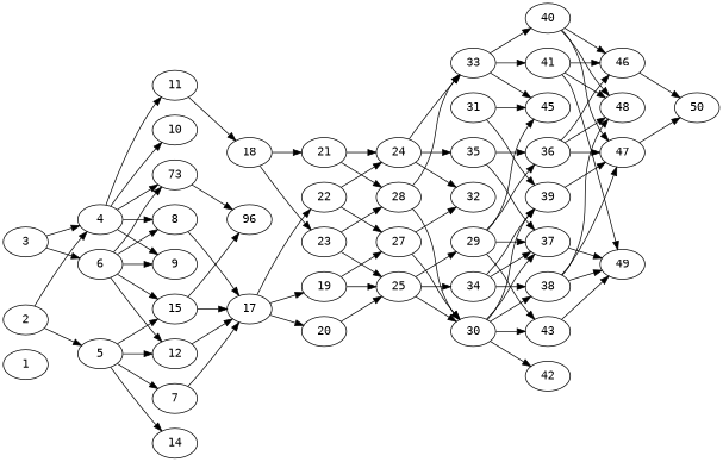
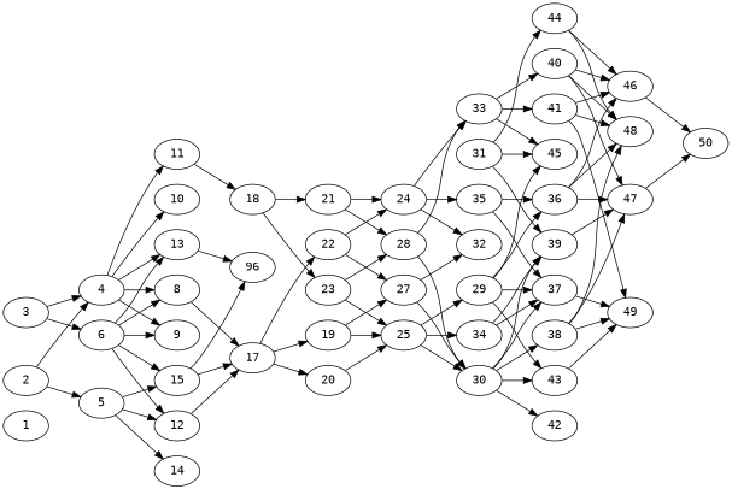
  digraph {
    fontname="DejaVu Sans Mono"
    rankdir=LR
    node [alpha=0.04 compute_size=231928233984 fontname="DejaVu Sans Mono" result_size=0]
    edge [fontname="DejaVu Sans Mono"]
    1 [compute_size=3306468057 ram=682550 trans_size=294906]
    2 [alpha=0.01 compute_size=7262606708 ram=46205936 result_size=1024 trans_size=321040]
    4 [alpha=0.12 compute_size=8589934592 ram=30229508 result_size=70656 trans_size=101485]
    5 [alpha=0.03 compute_size=294159718897 ram=18017136 result_size=9216 trans_size=82855]
    8 [alpha=0.14 ram=47241920 result_size=13312 trans_size=860712]
    9 [alpha=0.19 compute_size=390095349273 ram=7952436 trans_size=213998]
    10 [compute_size=568777132227 ram=1684831 trans_size=3989]
    11 [alpha=0.15 compute_size=549755813888 ram=28076856 result_size=91136 trans_size=911410]
-   13 [alpha=0.12 compute_size=8589934592 ram=12845032 result_size=70656 trans_size=734724 label=73]
-   7 [alpha=0.12 compute_size=31100647928 ram=23737084 result_size=1024 trans_size=913435]
+   13 [alpha=0.12 compute_size=8589934592 ram=12845032 result_size=70656 trans_size=734724]
    12 [alpha=0.09 compute_size=1073741824000 ram=26498532 result_size=1024 trans_size=553823]
    14 [compute_size=68719476736 ram=41559804 trans_size=411810]
    15 [alpha=0.17 compute_size=151241656212 ram=15004751 result_size=74752 trans_size=274989]
    17 [alpha=0.18 compute_size=29220228347 ram=8042531 result_size=1024 trans_size=296467]
    18 [alpha=0.09 compute_size=782757789696 ram=11699445 result_size=54272 trans_size=443279]
    n16 [compute_size=368293445632 label=96 ram=28660170 trans_size=880296]
    3 [alpha=0.15 compute_size=28991029248 ram=10301955 result_size=29696 trans_size=978673]
    6 [alpha=0.08 ram=20644198 result_size=13312 trans_size=678705]
    19 [alpha=0.08 compute_size=3145098413 ram=27414986 result_size=13312 trans_size=350095]
    20 [alpha=0.18 compute_size=782757789696 ram=21874810 result_size=54272 trans_size=826084]
    22 [alpha=0.12 compute_size=4572606330 ram=38211800 result_size=74752 trans_size=837992]
    21 [alpha=0.01 compute_size=614423430896 ram=23078172 result_size=54272 trans_size=896786]
    23 [alpha=0.16 compute_size=21431067667 ram=32686348 result_size=29696 trans_size=924700]
    25 [alpha=0.05 compute_size=4588619918 ram=33171844 result_size=13312 trans_size=800045]
    27 [alpha=0.03 compute_size=12671069175 ram=33489788 result_size=1024 trans_size=168448]
    24 [alpha=0.07 ram=4938962 result_size=13312 trans_size=656961]
    28 [alpha=0.05 ram=45173560 result_size=13312 trans_size=139547]
    34 [alpha=0.06 compute_size=592427230198 ram=50780696 result_size=1024 trans_size=316013]
    29 [alpha=0.16 compute_size=284454196888 ram=27741668 result_size=13312 trans_size=915004]
    30 [alpha=0.03 compute_size=882099535270 ram=7480536 result_size=1024 trans_size=682787]
    32 [alpha=0.07 compute_size=782757789696 ram=4956342 trans_size=709264]
    33 [alpha=0.07 compute_size=32705957982 ram=5624924 result_size=70656 trans_size=666242]
    35 [alpha=0.15 compute_size=88152473664 ram=5107365 result_size=74752 trans_size=646682]
    37 [alpha=0.20 compute_size=868632197 ram=9792623 result_size=70656 trans_size=548710]
    38 [alpha=0.10 compute_size=782757789696 ram=21523418 result_size=54272 trans_size=207960]
    39 [alpha=0.18 compute_size=8589934592 ram=43278280 result_size=70656 trans_size=837184]
    45 [alpha=0.07 ram=6937460 result_size=13312 trans_size=890789]
    36 [alpha=0.19 compute_size=7279194805 ram=24994654 result_size=1024 trans_size=398664]
    43 [alpha=0.06 compute_size=19211185434 ram=17393342 result_size=54272 trans_size=244221]
    42 [alpha=0.08 compute_size=28991029248 ram=32316938 trans_size=202957]
    40 [alpha=0.01 compute_size=8091802562 ram=29640378 result_size=1024 trans_size=513933]
    41 [alpha=0.13 compute_size=549755813888 ram=31513310 result_size=91136 trans_size=475248]
    31 [alpha=0.02 compute_size=368293445632 ram=25966542 result_size=9216 trans_size=842582]
+   44 [alpha=0.17 compute_size=782757789696 ram=5956031 result_size=54272 trans_size=496245]
    46 [alpha=0.03 compute_size=4747030459 ram=34404052 result_size=29696 trans_size=251042]
    47 [alpha=0.01 compute_size=1181577032 ram=48004408 result_size=70656 trans_size=643940]
    48 [compute_size=6945913448 ram=13435699 trans_size=774244]
    49 [alpha=0.05 compute_size=1116017221 ram=2538805 trans_size=14672]
    50 [alpha=0.17 compute_size=1073741824000 ram=33191866 trans_size=228343]
    2 -> 4
    2 -> 5
    4 -> 8
    4 -> 9
    4 -> 10
    4 -> 11
    4 -> 13
-   5 -> 7
    5 -> 12
    5 -> 14
    5 -> 15
    8 -> 17
    11 -> 18
    13 -> n16
-   7 -> 17
    12 -> 17
    15 -> 17
    15 -> n16
    17 -> 19
    17 -> 20
    17 -> 22
    18 -> 21
    18 -> 23
    3 -> 4
    3 -> 6
    6 -> 8
    6 -> 9
    6 -> 13
    6 -> 12
    6 -> 15
    19 -> 25
    19 -> 27
    20 -> 25
    22 -> 27
    22 -> 24
    21 -> 24
    21 -> 28
    23 -> 25
    23 -> 28
    25 -> 34
    25 -> 29
    25 -> 30
    27 -> 30
    27 -> 32
    24 -> 32
    24 -> 33
    24 -> 35
    28 -> 30
    28 -> 33
    34 -> 37
-   34 -> 38
    34 -> 39
    29 -> 37
    29 -> 45
    29 -> 36
    29 -> 43
    30 -> 37
    30 -> 38
    30 -> 39
    30 -> 43
    30 -> 42
    33 -> 45
    33 -> 40
    33 -> 41
    35 -> 37
    35 -> 36
    37 -> 49
    38 -> 47
    38 -> 48
    38 -> 49
    39 -> 47
    36 -> 46
    36 -> 47
    36 -> 48
    43 -> 49
    40 -> 46
    40 -> 47
    40 -> 48
    41 -> 46
    41 -> 48
    41 -> 49
    31 -> 39
    31 -> 45
+   31 -> 44
+   44 -> 46
+   44 -> 48
    46 -> 50
    47 -> 50
  }
